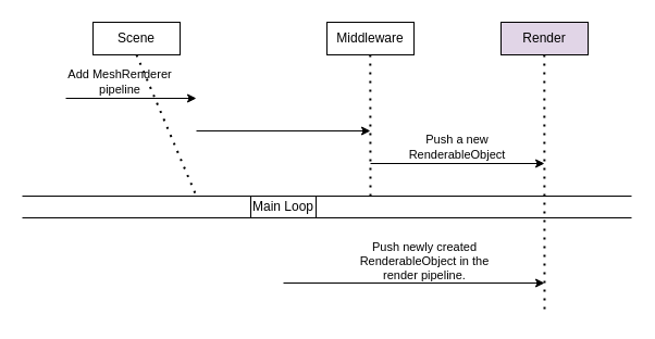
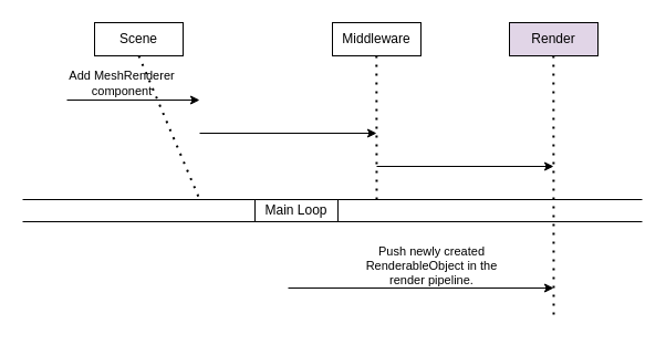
  <mxCell id="0" />
  <mxCell id="1" parent="0" />
  <mxCell id="2" value="Scene" style="rounded=0;whiteSpace=wrap;html=1;" vertex="1" parent="1"><mxGeometry x="85" y="20" width="80" height="30" as="geometry" /></mxCell>
  <mxCell id="3" value="Middleware" style="rounded=0;whiteSpace=wrap;html=1;" vertex="1" parent="1"><mxGeometry x="300" y="20" width="80" height="30" as="geometry" /></mxCell>
  <mxCell id="4" value="Render" style="rounded=0;whiteSpace=wrap;html=1;fillColor=#e1d5e7;" vertex="1" parent="1"><mxGeometry x="460" y="20" width="80" height="30" as="geometry" /></mxCell>
  <mxCell id="5" value="" style="endArrow=none;dashed=1;html=1;dashPattern=1 3;strokeWidth=2;exitX=0.5;exitY=1;exitDx=0;exitDy=0;" edge="1" parent="1" source="2"><mxGeometry width="50" height="50" relative="1" as="geometry"><mxPoint x="160" y="170" as="sourcePoint" /><mxPoint x="180" y="180" as="targetPoint" /></mxGeometry></mxCell>
  <mxCell id="6" value="" style="endArrow=none;dashed=1;html=1;dashPattern=1 3;strokeWidth=2;exitX=0.5;exitY=1;exitDx=0;exitDy=0;" edge="1" parent="1"><mxGeometry width="50" height="50" relative="1" as="geometry"><mxPoint x="339.8" y="50" as="sourcePoint" /><mxPoint x="340" y="180" as="targetPoint" /></mxGeometry></mxCell>
  <mxCell id="7" value="" style="endArrow=none;dashed=1;html=1;dashPattern=1 3;strokeWidth=2;exitX=0.5;exitY=1;exitDx=0;exitDy=0;" edge="1" parent="1"><mxGeometry width="50" height="50" relative="1" as="geometry"><mxPoint x="499.8" y="50" as="sourcePoint" /><mxPoint x="500" y="290" as="targetPoint" /></mxGeometry></mxCell>
  <mxCell id="8" value="" style="endArrow=classic;html=1;" edge="1" parent="1"><mxGeometry width="50" height="50" relative="1" as="geometry"><mxPoint x="60" y="90" as="sourcePoint" /><mxPoint x="180" y="90" as="targetPoint" /></mxGeometry></mxCell>
- <mxCell id="9" value="Add MeshRenderer pipeline" style="text;html=1;strokeColor=none;fillColor=none;align=center;verticalAlign=middle;whiteSpace=wrap;rounded=0;fontSize=11;" vertex="1" parent="1"><mxGeometry x="60" y="60" width="100" height="30" as="geometry" /></mxCell>
+ <mxCell id="9" value="Add MeshRenderer component" style="text;html=1;strokeColor=none;fillColor=none;align=center;verticalAlign=middle;whiteSpace=wrap;rounded=0;fontSize=11;" vertex="1" parent="1"><mxGeometry x="60" y="60" width="100" height="30" as="geometry" /></mxCell>
  <mxCell id="10" value="" style="endArrow=classic;html=1;" edge="1" parent="1"><mxGeometry width="50" height="50" relative="1" as="geometry"><mxPoint x="180" y="120" as="sourcePoint" /><mxPoint x="340" y="120" as="targetPoint" /></mxGeometry></mxCell>
  <mxCell id="11" value="" style="endArrow=classic;html=1;" edge="1" parent="1"><mxGeometry width="50" height="50" relative="1" as="geometry"><mxPoint x="340" y="150" as="sourcePoint" /><mxPoint x="500" y="150" as="targetPoint" /></mxGeometry></mxCell>
- <mxCell id="12" value="Push a new RenderableObject" style="text;html=1;strokeColor=none;fillColor=none;align=center;verticalAlign=middle;whiteSpace=wrap;rounded=0;fontSize=11;" vertex="1" parent="1"><mxGeometry x="370" y="120" width="100" height="30" as="geometry" /></mxCell>
  <mxCell id="13" value="" style="endArrow=none;html=1;fontSize=11;" edge="1" parent="1"><mxGeometry width="50" height="50" relative="1" as="geometry"><mxPoint x="20" y="180" as="sourcePoint" /><mxPoint x="580" y="180" as="targetPoint" /></mxGeometry></mxCell>
  <mxCell id="14" value="" style="endArrow=none;html=1;fontSize=11;" edge="1" parent="1"><mxGeometry width="50" height="50" relative="1" as="geometry"><mxPoint x="20" y="200" as="sourcePoint" /><mxPoint x="580" y="200" as="targetPoint" /></mxGeometry></mxCell>
- <mxCell id="15" value="Main Loop" style="rounded=0;whiteSpace=wrap;html=1;fontSize=12;" vertex="1" parent="1"><mxGeometry x="230" y="180" width="60" height="20" as="geometry" /></mxCell>
+ <mxCell id="15" value="Main Loop" style="rounded=0;whiteSpace=wrap;html=1;fontSize=12;" vertex="1" parent="1"><mxGeometry x="230" y="180" width="75" height="20" as="geometry" /></mxCell>
  <mxCell id="16" value="" style="endArrow=classic;html=1;fontSize=12;" edge="1" parent="1"><mxGeometry width="50" height="50" relative="1" as="geometry"><mxPoint x="260" y="260" as="sourcePoint" /><mxPoint x="500" y="260" as="targetPoint" /></mxGeometry></mxCell>
  <mxCell id="17" value="Push newly created RenderableObject in the render pipeline." style="text;html=1;strokeColor=none;fillColor=none;align=center;verticalAlign=middle;whiteSpace=wrap;rounded=0;fontSize=11;" vertex="1" parent="1"><mxGeometry x="320" y="220" width="140" height="40" as="geometry" /></mxCell>
